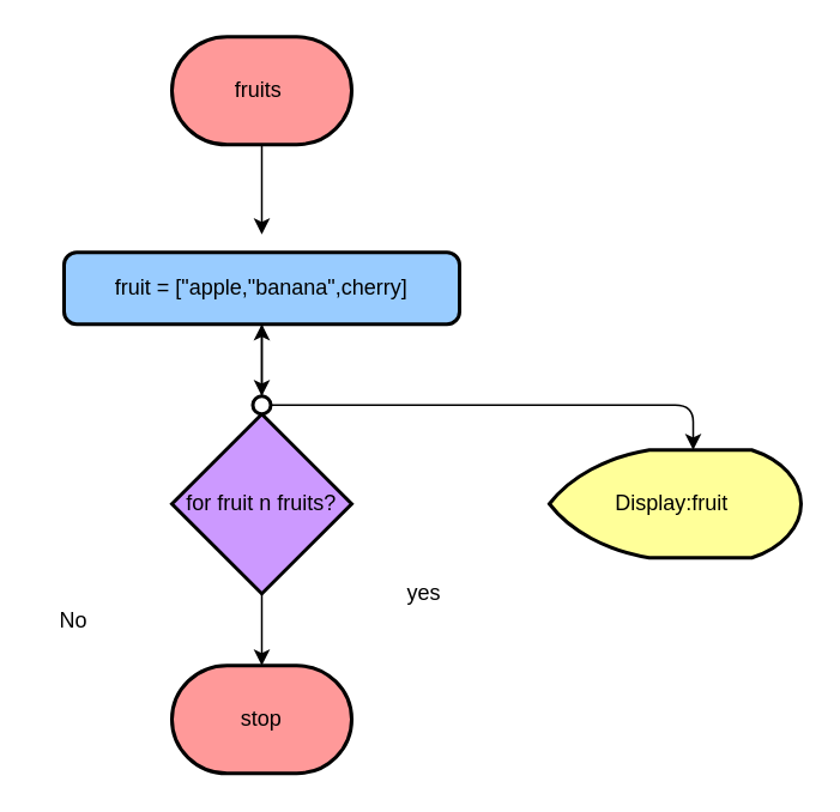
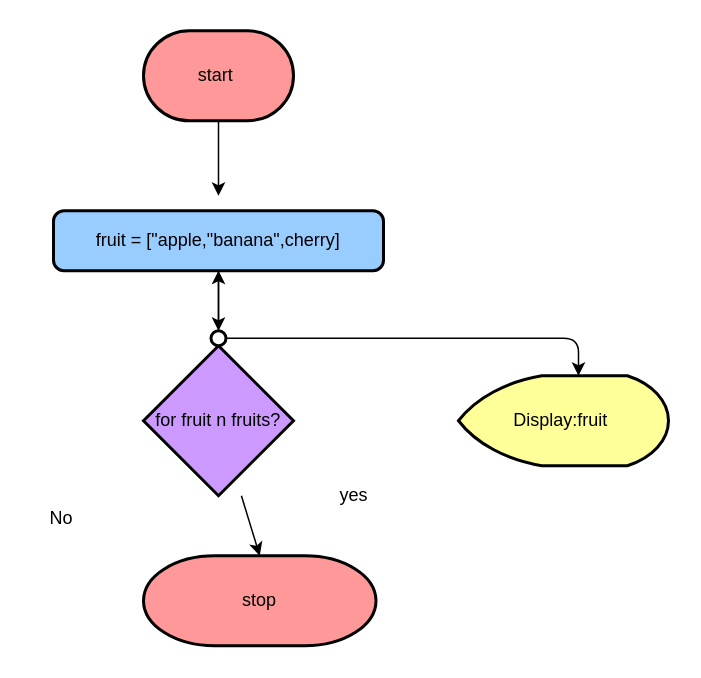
  <mxCell id="0" />
  <mxCell id="1" parent="0" />
  <mxCell id="2" style="edgeStyle=none;html=1;exitX=0.5;exitY=1;exitDx=0;exitDy=0;exitPerimeter=0;" parent="1" source="3" edge="1"><mxGeometry relative="1" as="geometry"><mxPoint x="145" y="130" as="targetPoint" /></mxGeometry></mxCell>
- <mxCell id="3" value="fruits&amp;nbsp;" style="strokeWidth=2;html=1;shape=mxgraph.flowchart.terminator;whiteSpace=wrap;fillColor=#FF9999;" parent="1" vertex="1"><mxGeometry x="95" y="20" width="100" height="60" as="geometry" /></mxCell>
+ <mxCell id="3" value="start&amp;nbsp;" style="strokeWidth=2;html=1;shape=mxgraph.flowchart.terminator;whiteSpace=wrap;fillColor=#FF9999;" parent="1" vertex="1"><mxGeometry x="95" y="20" width="100" height="60" as="geometry" /></mxCell>
  <mxCell id="4" value="fruit = [&quot;apple,&quot;banana&quot;,cherry]" style="rounded=1;whiteSpace=wrap;html=1;absoluteArcSize=1;arcSize=14;strokeWidth=2;fillColor=#99CCFF;" parent="1" vertex="1"><mxGeometry x="35" y="140" width="220" height="40" as="geometry" /></mxCell>
  <mxCell id="5" value="&lt;span style=&quot;color: rgb(0, 0, 0);&quot;&gt;Display:fruit&amp;nbsp;&lt;/span&gt;" style="strokeWidth=2;html=1;shape=mxgraph.flowchart.display;whiteSpace=wrap;fillColor=#FFFF99;" parent="1" vertex="1"><mxGeometry x="305" y="250" width="140" height="60" as="geometry" /></mxCell>
  <mxCell id="6" value="" style="edgeStyle=none;html=1;" edge="1" parent="1" source="7" target="4"><mxGeometry relative="1" as="geometry" /></mxCell>
  <mxCell id="7" value="for fruit n fruits?" style="strokeWidth=2;html=1;shape=mxgraph.flowchart.decision;whiteSpace=wrap;fillColor=#CC99FF;" parent="1" vertex="1"><mxGeometry x="95" y="230" width="100" height="100" as="geometry" /></mxCell>
- <mxCell id="8" value="stop" style="strokeWidth=2;html=1;shape=mxgraph.flowchart.terminator;whiteSpace=wrap;fillColor=#FF9999;" parent="1" vertex="1"><mxGeometry x="95" y="370" width="100" height="60" as="geometry" /></mxCell>
+ <mxCell id="8" value="stop" style="strokeWidth=2;html=1;shape=mxgraph.flowchart.terminator;whiteSpace=wrap;fillColor=#FF9999;" parent="1" vertex="1"><mxGeometry x="95" y="370" width="155" height="60" as="geometry" /></mxCell>
  <mxCell id="9" style="edgeStyle=none;html=1;exitX=1;exitY=0.5;exitDx=0;exitDy=0;exitPerimeter=0;" parent="1" source="10" edge="1"><mxGeometry relative="1" as="geometry"><mxPoint x="385" y="250" as="targetPoint" /><Array as="points"><mxPoint x="385" y="225" /></Array></mxGeometry></mxCell>
  <mxCell id="10" value="" style="strokeWidth=2;html=1;shape=mxgraph.flowchart.start_2;whiteSpace=wrap;" parent="1" vertex="1"><mxGeometry x="140" y="220" width="10" height="10" as="geometry" /></mxCell>
  <mxCell id="11" style="edgeStyle=none;html=1;exitX=0.5;exitY=1;exitDx=0;exitDy=0;entryX=0.5;entryY=0;entryDx=0;entryDy=0;entryPerimeter=0;" parent="1" source="4" target="10" edge="1"><mxGeometry relative="1" as="geometry" /></mxCell>
  <mxCell id="12" style="edgeStyle=none;html=1;entryX=0.5;entryY=0;entryDx=0;entryDy=0;entryPerimeter=0;" parent="1" source="7" target="8" edge="1"><mxGeometry relative="1" as="geometry" /></mxCell>
  <mxCell id="13" value="No" style="text;html=1;align=center;verticalAlign=middle;resizable=0;points=[];autosize=1;strokeColor=none;fillColor=none;" parent="1" vertex="1"><mxGeometry x="20" y="330" width="40" height="30" as="geometry" /></mxCell>
  <mxCell id="14" value="yes" style="text;html=1;align=center;verticalAlign=middle;resizable=0;points=[];autosize=1;strokeColor=none;fillColor=none;" parent="1" vertex="1"><mxGeometry x="215" y="315" width="40" height="30" as="geometry" /></mxCell>
